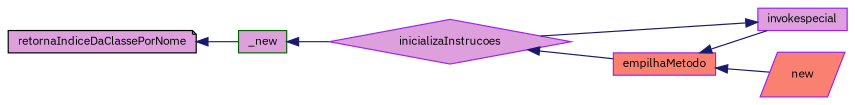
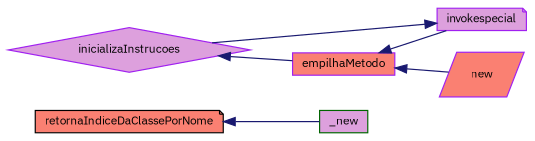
  digraph {
    fontname="IBM Plex Sans"
    rankdir=LR
    node [color=purple fillcolor=salmon fontname="IBM Plex Sans" fontsize=10 shape=note style=filled]
    edge [color=midnightblue dir=back fontname="IBM Plex Sans" fontsize=10 labelfontname=Helvetica labelfontsize=10 style=solid]
-   n1 [color=black fillcolor=plum fontcolor=black height=0.2 label=retornaIndiceDaClassePorNome width=0.4]
+   n1 [color=black fontcolor=black height=0.2 label=retornaIndiceDaClassePorNome width=0.4]
    n2 [color=darkgreen fillcolor=plum height=0.2 label=_new shape=box width=0.4]
    n3 [fillcolor=plum height=0.2 label=inicializaInstrucoes shape=diamond width=0.4]
    n4 [height=0.2 label=empilhaMetodo shape=box width=0.4]
-   n5 [fillcolor=plum height=0.2 label=invokespecial shape=box width=0.4]
+   n5 [fillcolor=plum height=0.2 label=invokespecial width=0.4]
    n6 [height=0.2 label=new shape=parallelogram width=0.4]
    n1 -> n2
-   n2 -> n3
    n3 -> n4
    n4 -> n5
    n4 -> n6
    n5 -> n3
  }
